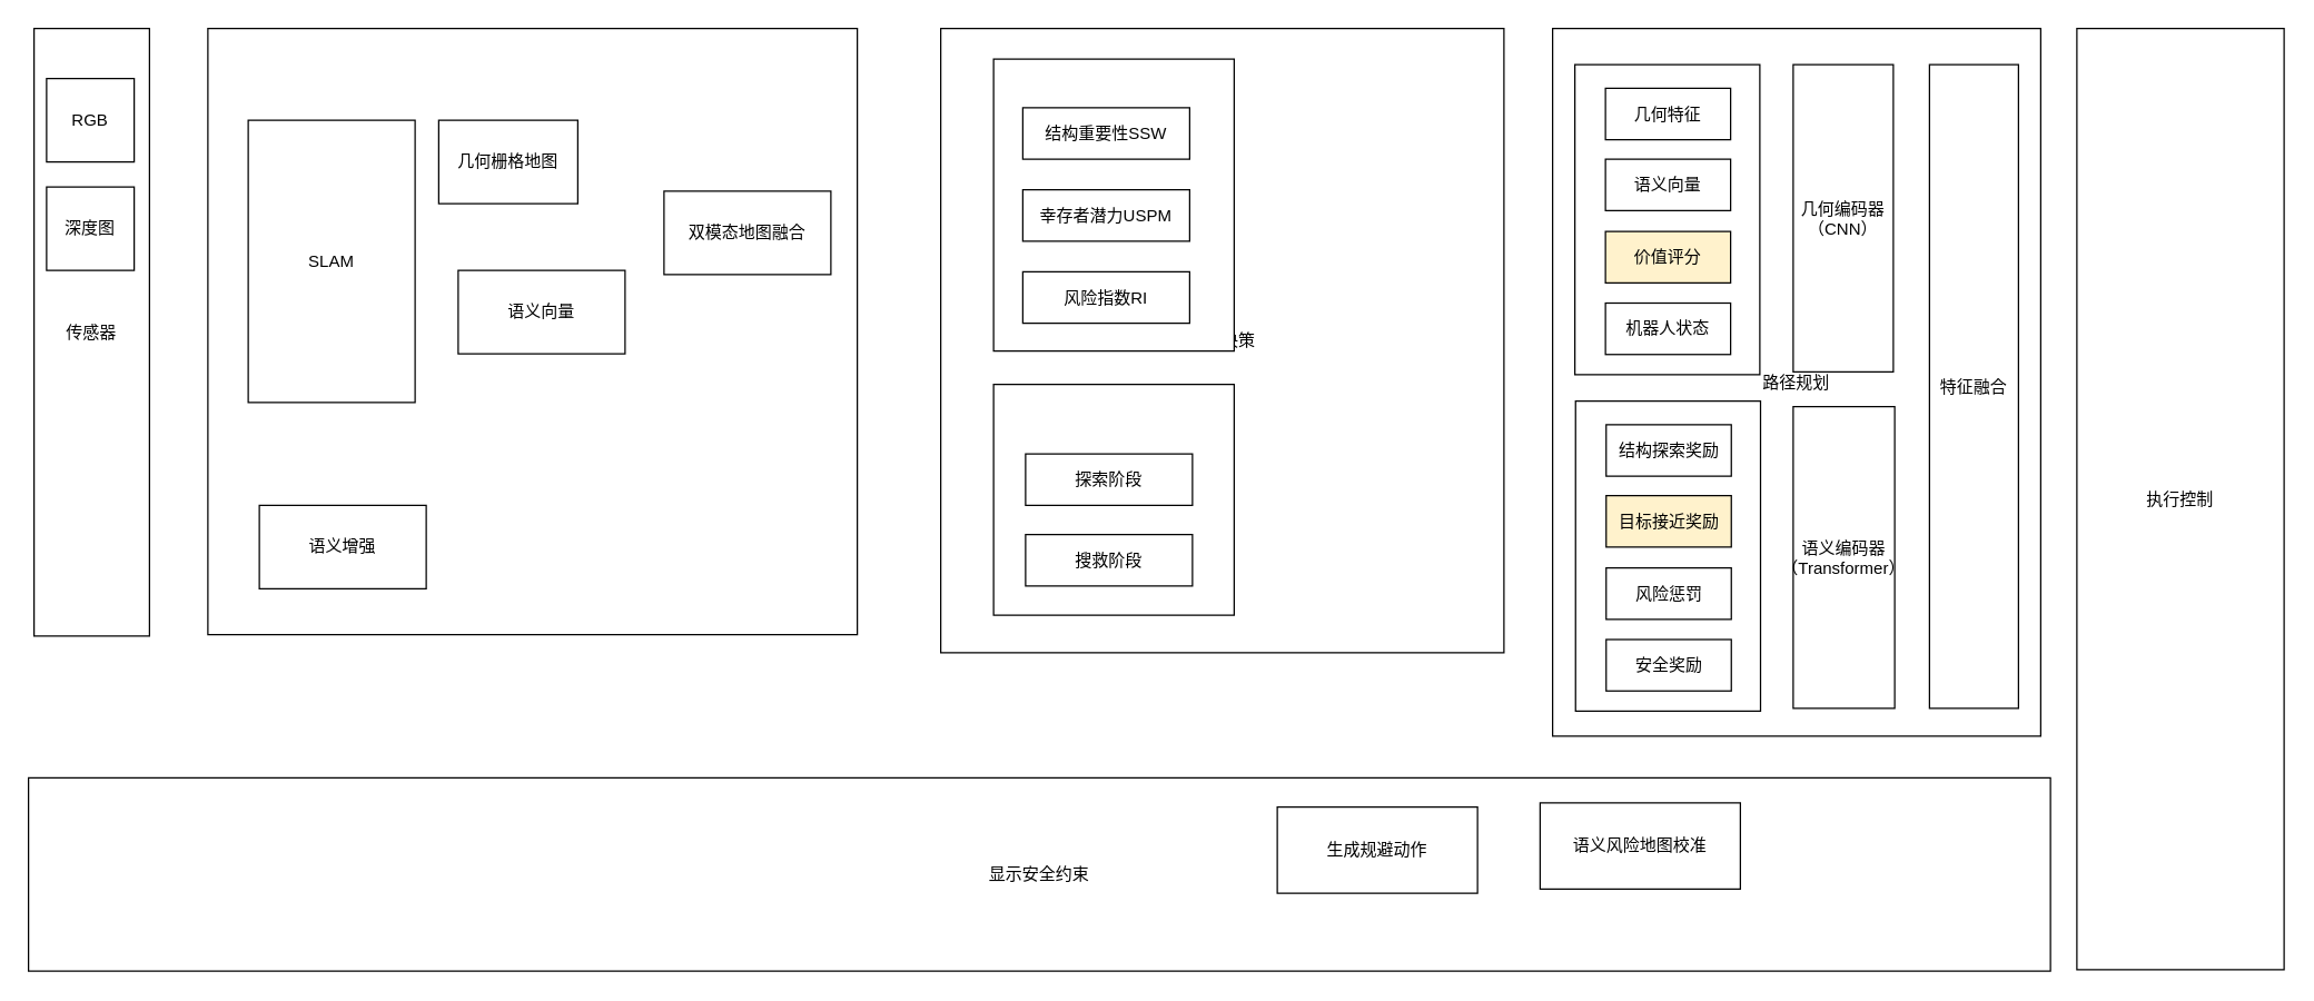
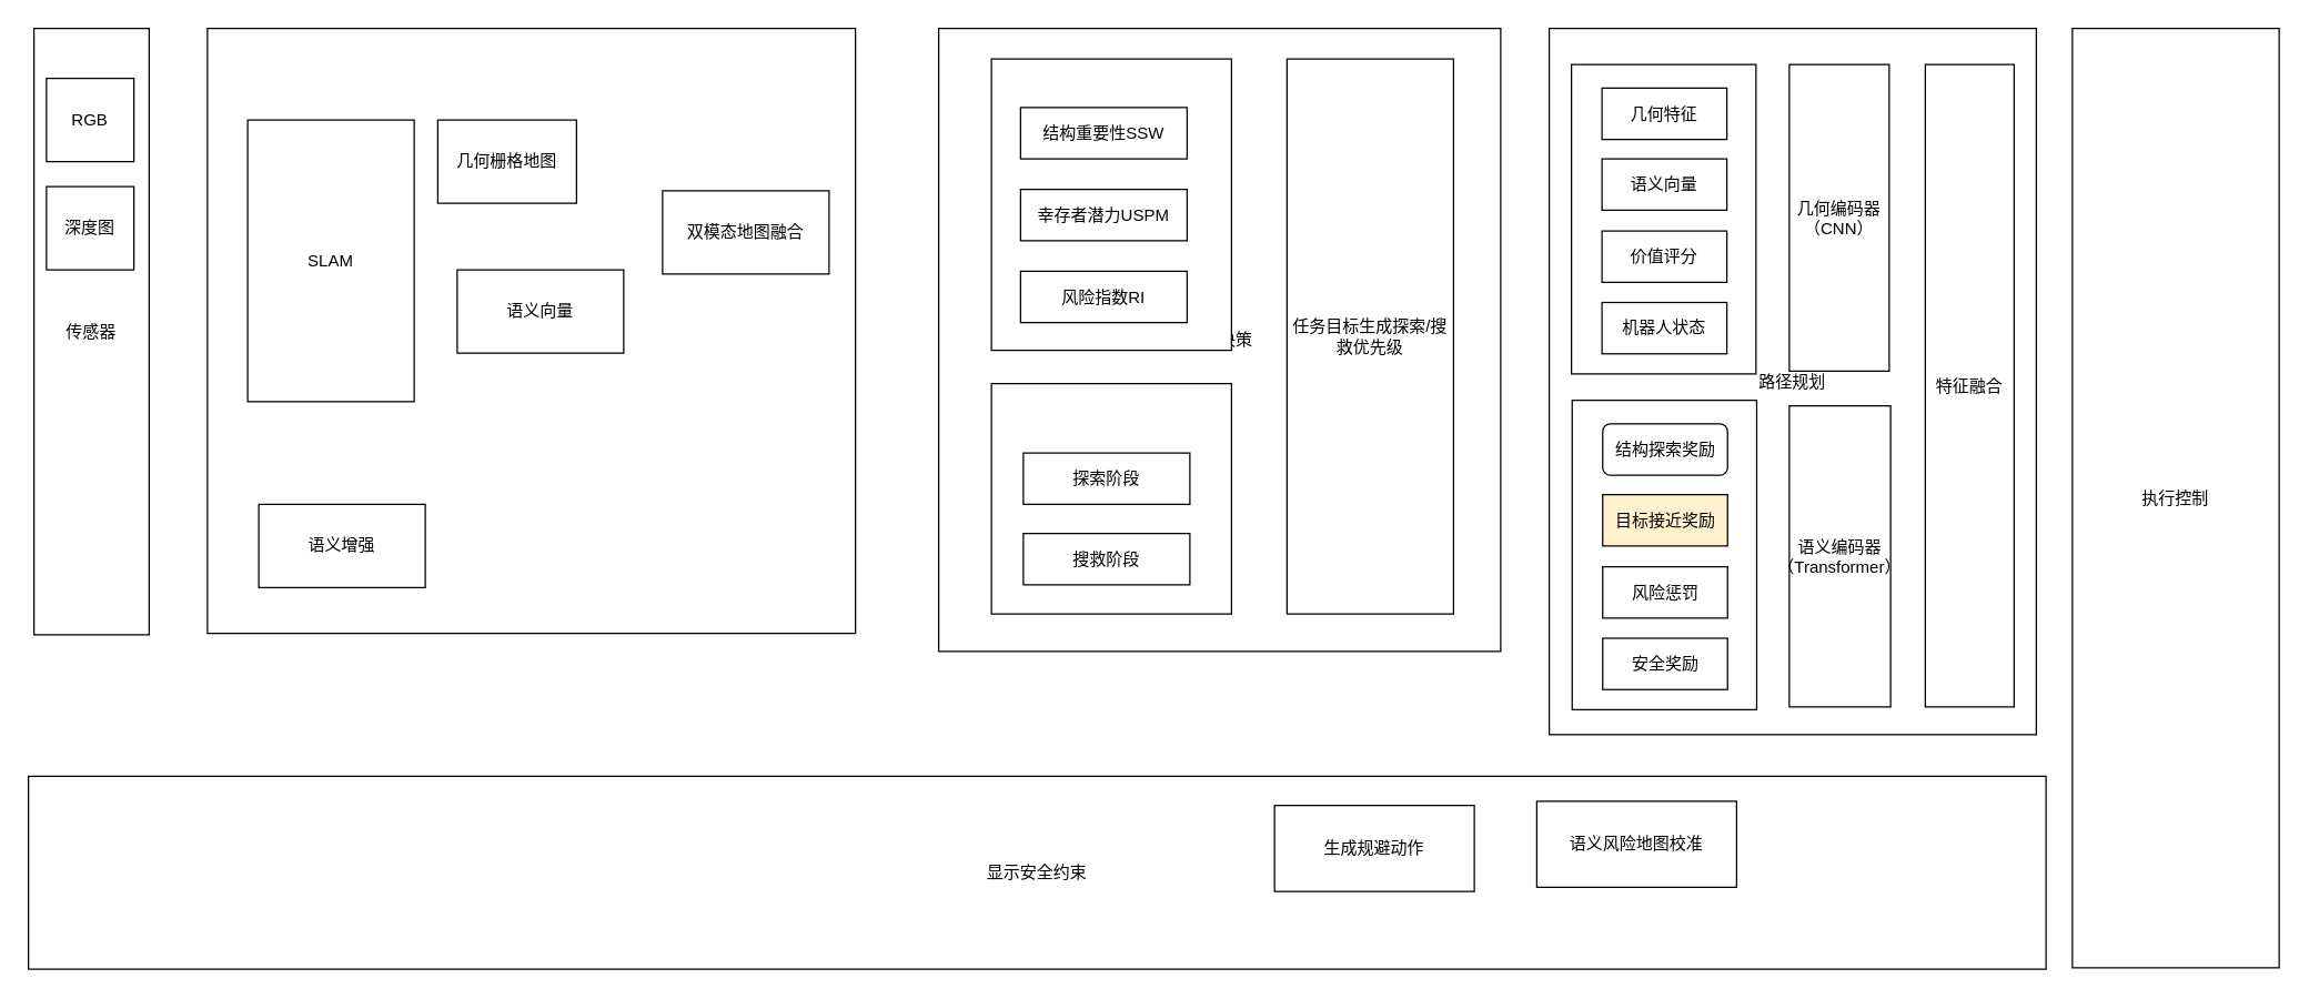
  <mxCell id="0" />
  <mxCell id="1" parent="0" />
  <mxCell id="2" value="传感器" style="rounded=0;whiteSpace=wrap;html=1;" vertex="1" parent="1"><mxGeometry x="24" y="20" width="83" height="437" as="geometry" /></mxCell>
  <mxCell id="3" value="环境感知" style="rounded=0;whiteSpace=wrap;html=1;" vertex="1" parent="1"><mxGeometry x="149" y="20" width="467" height="436" as="geometry" /></mxCell>
  <mxCell id="4" value="任务决策" style="rounded=0;whiteSpace=wrap;html=1;" vertex="1" parent="1"><mxGeometry x="676" y="20" width="405" height="449" as="geometry" /></mxCell>
  <mxCell id="5" value="路径规划" style="rounded=0;whiteSpace=wrap;html=1;" vertex="1" parent="1"><mxGeometry x="1116" y="20" width="351" height="509" as="geometry" /></mxCell>
  <mxCell id="6" value="执行控制" style="rounded=0;whiteSpace=wrap;html=1;" vertex="1" parent="1"><mxGeometry x="1493" y="20" width="149" height="677" as="geometry" /></mxCell>
  <mxCell id="7" value="SLAM" style="rounded=0;whiteSpace=wrap;html=1;" vertex="1" parent="1"><mxGeometry x="178" y="86" width="120" height="203" as="geometry" /></mxCell>
  <mxCell id="8" value="语义增强" style="rounded=0;whiteSpace=wrap;html=1;" vertex="1" parent="1"><mxGeometry x="186" y="363" width="120" height="60" as="geometry" /></mxCell>
  <mxCell id="9" value="几何栅格地图" style="rounded=0;whiteSpace=wrap;html=1;" vertex="1" parent="1"><mxGeometry x="315" y="86" width="100" height="60" as="geometry" /></mxCell>
  <mxCell id="10" value="语义向量" style="rounded=0;whiteSpace=wrap;html=1;" vertex="1" parent="1"><mxGeometry x="329" y="194" width="120" height="60" as="geometry" /></mxCell>
  <mxCell id="11" value="双模态地图融合" style="rounded=0;whiteSpace=wrap;html=1;" vertex="1" parent="1"><mxGeometry x="477" y="137" width="120" height="60" as="geometry" /></mxCell>
  <mxCell id="12" value="" style="rounded=0;whiteSpace=wrap;html=1;" vertex="1" parent="1"><mxGeometry x="714" y="42" width="173" height="210" as="geometry" /></mxCell>
  <mxCell id="13" value="结构重要性SSW" style="rounded=0;whiteSpace=wrap;html=1;" vertex="1" parent="1"><mxGeometry x="735" y="77" width="120" height="37" as="geometry" /></mxCell>
  <mxCell id="14" value="幸存者潜力USPM" style="rounded=0;whiteSpace=wrap;html=1;" vertex="1" parent="1"><mxGeometry x="735" y="136" width="120" height="37" as="geometry" /></mxCell>
  <mxCell id="15" value="风险指数RI" style="rounded=0;whiteSpace=wrap;html=1;" vertex="1" parent="1"><mxGeometry x="735" y="195" width="120" height="37" as="geometry" /></mxCell>
  <mxCell id="16" value="" style="rounded=0;whiteSpace=wrap;html=1;" vertex="1" parent="1"><mxGeometry x="714" y="276" width="173" height="166" as="geometry" /></mxCell>
+ <mxCell id="17" value="任务目标生成探索/搜救优先级" style="rounded=0;whiteSpace=wrap;html=1;" vertex="1" parent="1"><mxGeometry x="927" y="42" width="120" height="400" as="geometry" /></mxCell>
  <mxCell id="18" value="探索阶段" style="rounded=0;whiteSpace=wrap;html=1;" vertex="1" parent="1"><mxGeometry x="737" y="326" width="120" height="37" as="geometry" /></mxCell>
  <mxCell id="19" value="搜救阶段" style="rounded=0;whiteSpace=wrap;html=1;" vertex="1" parent="1"><mxGeometry x="737" y="384" width="120" height="37" as="geometry" /></mxCell>
  <mxCell id="20" value="" style="rounded=0;whiteSpace=wrap;html=1;" vertex="1" parent="1"><mxGeometry x="1132" y="46" width="133" height="223" as="geometry" /></mxCell>
  <mxCell id="21" value="几何编码器（CNN）" style="rounded=0;whiteSpace=wrap;html=1;" vertex="1" parent="1"><mxGeometry x="1289" y="46" width="72" height="221" as="geometry" /></mxCell>
  <mxCell id="22" value="语义编码器（Transformer）" style="rounded=0;whiteSpace=wrap;html=1;" vertex="1" parent="1"><mxGeometry x="1289" y="292" width="73" height="217" as="geometry" /></mxCell>
  <mxCell id="23" value="显示安全约束" style="rounded=0;whiteSpace=wrap;html=1;" vertex="1" parent="1"><mxGeometry x="20" y="559" width="1454" height="139" as="geometry" /></mxCell>
  <mxCell id="24" value="RGB" style="rounded=0;whiteSpace=wrap;html=1;" vertex="1" parent="1"><mxGeometry x="33" y="56" width="63" height="60" as="geometry" /></mxCell>
  <mxCell id="25" value="深度图" style="rounded=0;whiteSpace=wrap;html=1;" vertex="1" parent="1"><mxGeometry x="33" y="134" width="63" height="60" as="geometry" /></mxCell>
  <mxCell id="26" value="生成规避动作" style="rounded=0;whiteSpace=wrap;html=1;" vertex="1" parent="1"><mxGeometry x="918" y="580" width="144" height="62" as="geometry" /></mxCell>
  <mxCell id="27" value="语义风险地图校准" style="rounded=0;whiteSpace=wrap;html=1;" vertex="1" parent="1"><mxGeometry x="1107" y="577" width="144" height="62" as="geometry" /></mxCell>
  <mxCell id="28" value="几何特征" style="rounded=0;whiteSpace=wrap;html=1;" vertex="1" parent="1"><mxGeometry x="1154" y="63" width="90" height="37" as="geometry" /></mxCell>
  <mxCell id="29" value="语义向量" style="rounded=0;whiteSpace=wrap;html=1;" vertex="1" parent="1"><mxGeometry x="1154" y="114" width="90" height="37" as="geometry" /></mxCell>
- <mxCell id="30" value="价值评分" style="rounded=0;whiteSpace=wrap;html=1;fillColor=#fff2cc;" vertex="1" parent="1"><mxGeometry x="1154" y="166" width="90" height="37" as="geometry" /></mxCell>
+ <mxCell id="30" value="价值评分" style="rounded=0;whiteSpace=wrap;html=1;" vertex="1" parent="1"><mxGeometry x="1154" y="166" width="90" height="37" as="geometry" /></mxCell>
  <mxCell id="31" value="机器人状态" style="rounded=0;whiteSpace=wrap;html=1;" vertex="1" parent="1"><mxGeometry x="1154" y="217.5" width="90" height="37" as="geometry" /></mxCell>
  <mxCell id="32" value="" style="rounded=0;whiteSpace=wrap;html=1;" vertex="1" parent="1"><mxGeometry x="1132.5" y="288" width="133" height="223" as="geometry" /></mxCell>
- <mxCell id="33" value="结构探索奖励" style="rounded=0;whiteSpace=wrap;html=1;" vertex="1" parent="1"><mxGeometry x="1154.5" y="305" width="90" height="37" as="geometry" /></mxCell>
+ <mxCell id="33" value="结构探索奖励" style="whiteSpace=wrap;html=1;rounded=1;" vertex="1" parent="1"><mxGeometry x="1154.5" y="305" width="90" height="37" as="geometry" /></mxCell>
  <mxCell id="34" value="目标接近奖励" style="rounded=0;whiteSpace=wrap;html=1;fillColor=#fff2cc;" vertex="1" parent="1"><mxGeometry x="1154.5" y="356" width="90" height="37" as="geometry" /></mxCell>
  <mxCell id="35" value="风险惩罚" style="rounded=0;whiteSpace=wrap;html=1;" vertex="1" parent="1"><mxGeometry x="1154.5" y="408" width="90" height="37" as="geometry" /></mxCell>
  <mxCell id="36" value="安全奖励" style="rounded=0;whiteSpace=wrap;html=1;" vertex="1" parent="1"><mxGeometry x="1154.5" y="459.5" width="90" height="37" as="geometry" /></mxCell>
  <mxCell id="37" value="特征融合" style="rounded=0;whiteSpace=wrap;html=1;" vertex="1" parent="1"><mxGeometry x="1387" y="46" width="64" height="463" as="geometry" /></mxCell>
